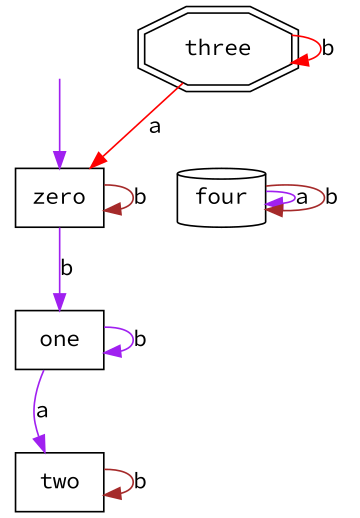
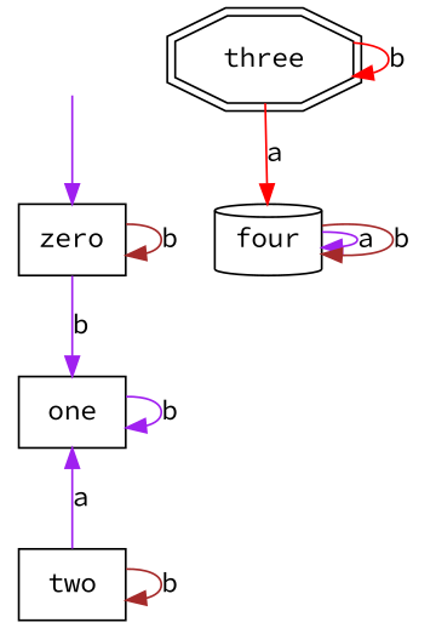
  digraph {
    fontname="Source Code Pro"
    node [fontname="Source Code Pro" shape=box]
    edge [color=purple fontname="Source Code Pro"]
    NULL [style=invis shape=""]
    zero
    one
    two
    three [peripheries=2 shape=octagon]
    four [shape=cylinder]
    NULL -> zero
    zero -> zero [color=brown label=b]
    zero -> one [label=b]
    one -> one [label=b]
-   one -> two [label=a]
+   two -> one [label=a]
    two -> two [color=brown label=b]
    three -> three [color=red label=b]
-   three -> zero [color=red label=a]
+   three -> four [color=red label=a]
    four -> four [label=a]
    four -> four [color=brown label=b]
  }
